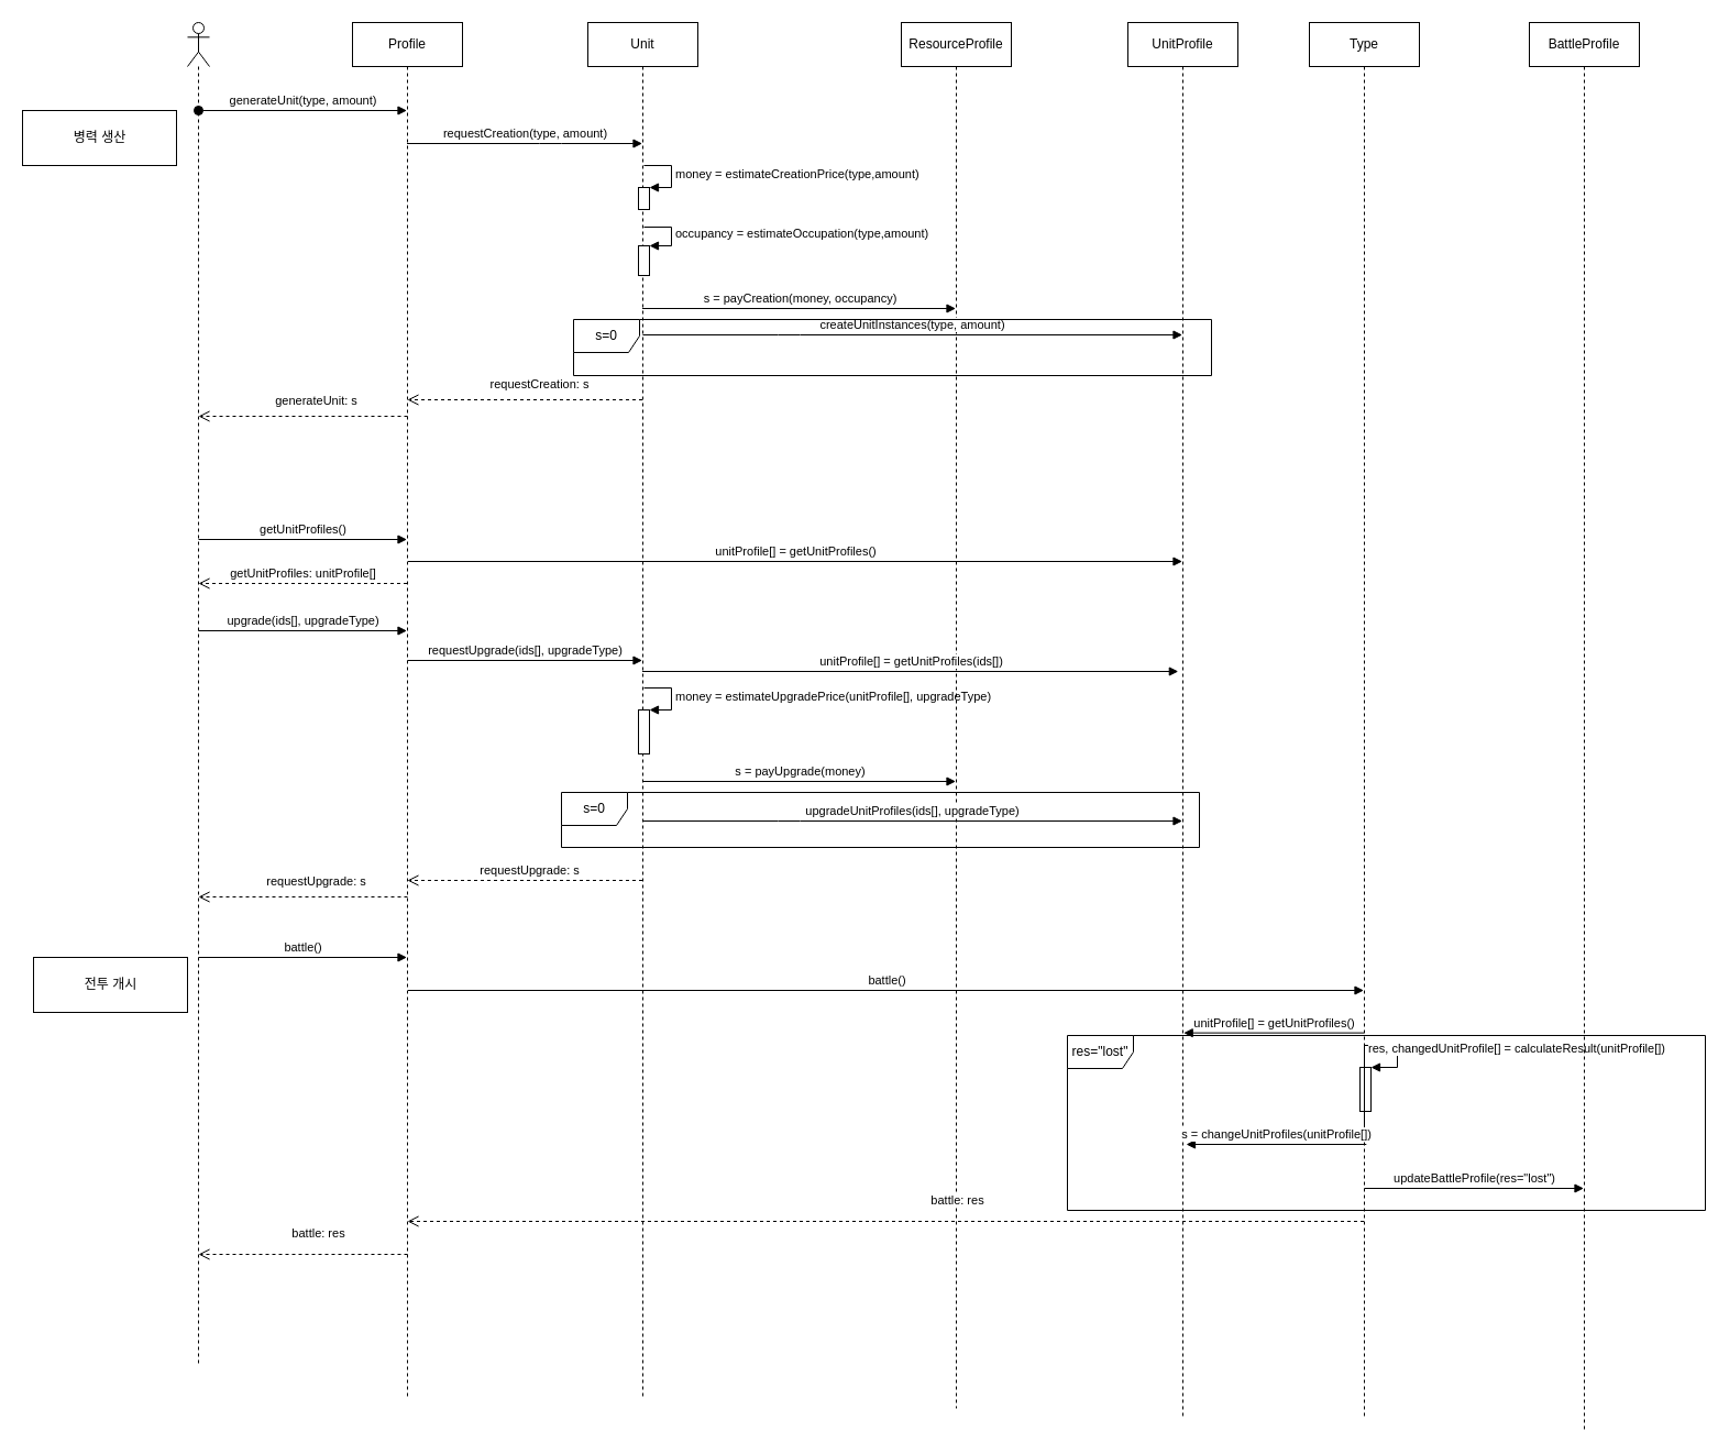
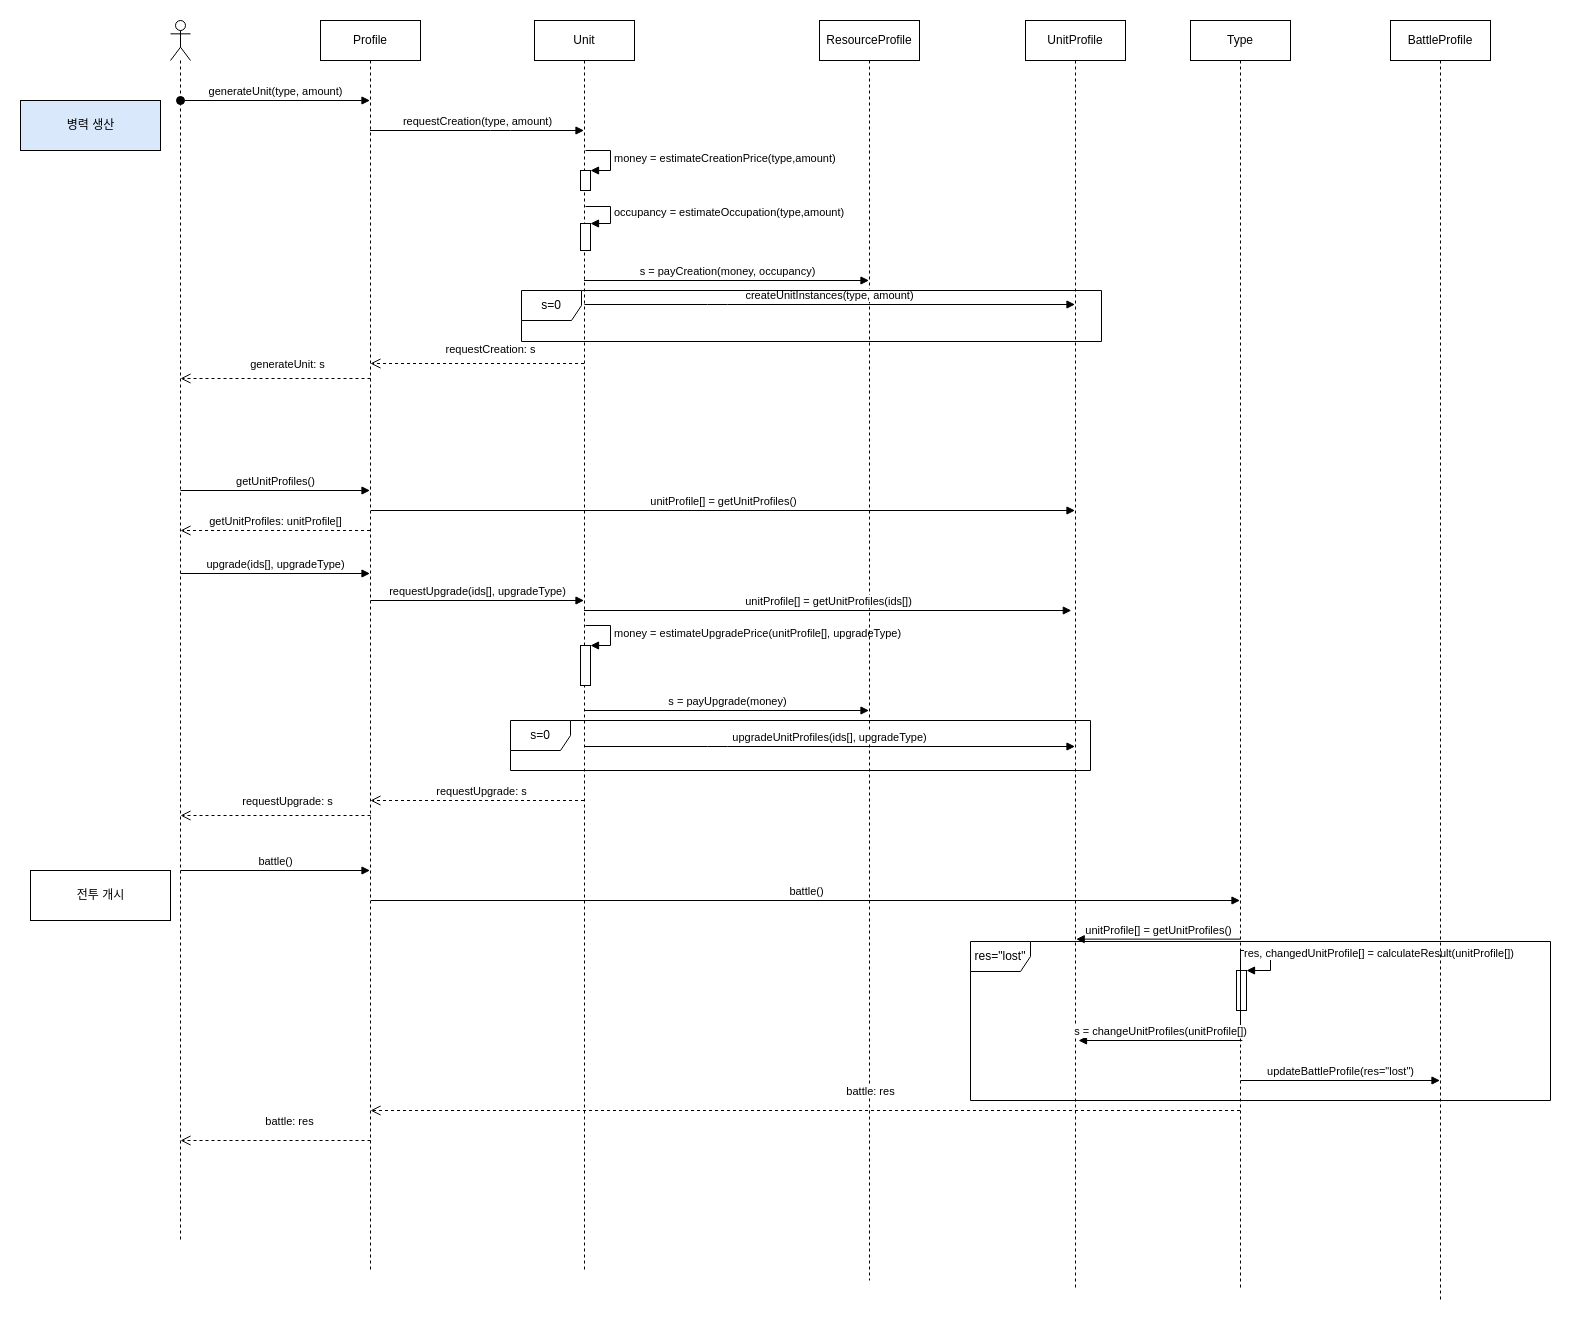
  <mxCell id="0" />
  <mxCell id="1" parent="0" />
  <mxCell id="2" value="" style="shape=umlLifeline;participant=umlActor;perimeter=lifelinePerimeter;whiteSpace=wrap;html=1;container=1;collapsible=0;recursiveResize=0;verticalAlign=top;spacingTop=36;outlineConnect=0;" vertex="1" parent="1"><mxGeometry x="170" y="20" width="20" height="1220" as="geometry" /></mxCell>
  <mxCell id="3" value="generateUnit(type, amount)" style="html=1;verticalAlign=bottom;startArrow=oval;startFill=1;endArrow=block;startSize=8;" edge="1" parent="2" target="7"><mxGeometry width="60" relative="1" as="geometry"><mxPoint x="10" y="80" as="sourcePoint" /><mxPoint x="70" y="80" as="targetPoint" /></mxGeometry></mxCell>
  <mxCell id="4" value="getUnitProfiles()" style="html=1;verticalAlign=bottom;endArrow=block;" edge="1" parent="2" target="7"><mxGeometry width="80" relative="1" as="geometry"><mxPoint x="10" y="470" as="sourcePoint" /><mxPoint x="130" y="470" as="targetPoint" /></mxGeometry></mxCell>
  <mxCell id="5" value="getUnitProfiles: unitProfile[]" style="html=1;verticalAlign=bottom;endArrow=open;dashed=1;endSize=8;" edge="1" parent="2" source="7"><mxGeometry relative="1" as="geometry"><mxPoint x="90" y="510" as="sourcePoint" /><mxPoint x="10" y="510" as="targetPoint" /></mxGeometry></mxCell>
  <mxCell id="6" value="battle()" style="html=1;verticalAlign=bottom;endArrow=block;" edge="1" parent="2" target="7"><mxGeometry width="80" relative="1" as="geometry"><mxPoint x="10" y="850" as="sourcePoint" /><mxPoint x="90" y="850" as="targetPoint" /></mxGeometry></mxCell>
  <mxCell id="7" value="Profile" style="shape=umlLifeline;perimeter=lifelinePerimeter;whiteSpace=wrap;html=1;container=1;collapsible=0;recursiveResize=0;outlineConnect=0;" vertex="1" parent="1"><mxGeometry x="320" y="20" width="100" height="1250" as="geometry" /></mxCell>
  <mxCell id="8" value="requestUpgrade(ids[], upgradeType)" style="html=1;verticalAlign=bottom;endArrow=block;" edge="1" parent="7" target="9"><mxGeometry width="80" relative="1" as="geometry"><mxPoint x="50" y="580" as="sourcePoint" /><mxPoint x="130" y="580" as="targetPoint" /></mxGeometry></mxCell>
  <mxCell id="9" value="Unit" style="shape=umlLifeline;perimeter=lifelinePerimeter;whiteSpace=wrap;html=1;container=1;collapsible=0;recursiveResize=0;outlineConnect=0;" vertex="1" parent="1"><mxGeometry x="534" y="20" width="100" height="1250" as="geometry" /></mxCell>
  <mxCell id="10" value="" style="html=1;points=[];perimeter=orthogonalPerimeter;" vertex="1" parent="9"><mxGeometry x="46" y="150" width="10" height="20" as="geometry" /></mxCell>
  <mxCell id="11" value="money = estimateCreationPrice(type,amount)" style="edgeStyle=orthogonalEdgeStyle;html=1;align=left;spacingLeft=2;endArrow=block;rounded=0;entryX=1;entryY=0;" edge="1" parent="9" target="10"><mxGeometry relative="1" as="geometry"><mxPoint x="51" y="130" as="sourcePoint" /><Array as="points"><mxPoint x="76" y="130" /></Array></mxGeometry></mxCell>
  <mxCell id="12" value="" style="html=1;points=[];perimeter=orthogonalPerimeter;" vertex="1" parent="9"><mxGeometry x="46" y="203" width="10" height="27" as="geometry" /></mxCell>
  <mxCell id="13" value="occupancy = estimateOccupation(type,amount)" style="edgeStyle=orthogonalEdgeStyle;html=1;align=left;spacingLeft=2;endArrow=block;rounded=0;entryX=1;entryY=0;" edge="1" parent="9" target="12"><mxGeometry relative="1" as="geometry"><mxPoint x="51" y="186" as="sourcePoint" /><Array as="points"><mxPoint x="76" y="186" /></Array></mxGeometry></mxCell>
  <mxCell id="14" value="" style="html=1;points=[];perimeter=orthogonalPerimeter;" vertex="1" parent="9"><mxGeometry x="46" y="625" width="10" height="40" as="geometry" /></mxCell>
  <mxCell id="15" value="money = estimateUpgradePrice(unitProfile[], upgradeType)" style="edgeStyle=orthogonalEdgeStyle;html=1;align=left;spacingLeft=2;endArrow=block;rounded=0;entryX=1;entryY=0;" edge="1" parent="9" target="14"><mxGeometry relative="1" as="geometry"><mxPoint x="51" y="605" as="sourcePoint" /><Array as="points"><mxPoint x="76" y="605" /></Array></mxGeometry></mxCell>
  <mxCell id="16" value="requestCreation(type, amount)" style="html=1;verticalAlign=bottom;endArrow=block;" edge="1" parent="1" source="7" target="9"><mxGeometry width="80" relative="1" as="geometry"><mxPoint x="450" y="170" as="sourcePoint" /><mxPoint x="530" y="170" as="targetPoint" /><Array as="points"><mxPoint x="500" y="130" /></Array></mxGeometry></mxCell>
  <mxCell id="17" value="ResourceProfile" style="shape=umlLifeline;perimeter=lifelinePerimeter;whiteSpace=wrap;html=1;container=1;collapsible=0;recursiveResize=0;outlineConnect=0;" vertex="1" parent="1"><mxGeometry x="819" y="20" width="100" height="1260" as="geometry" /></mxCell>
  <mxCell id="18" value="UnitProfile" style="shape=umlLifeline;perimeter=lifelinePerimeter;whiteSpace=wrap;html=1;container=1;collapsible=0;recursiveResize=0;outlineConnect=0;" vertex="1" parent="1"><mxGeometry x="1025" y="20" width="100" height="1270" as="geometry" /></mxCell>
  <mxCell id="19" value="s = payCreation(money, occupancy)" style="html=1;verticalAlign=bottom;endArrow=block;" edge="1" parent="1"><mxGeometry width="80" relative="1" as="geometry"><mxPoint x="583.5" y="280" as="sourcePoint" /><mxPoint x="868.5" y="280" as="targetPoint" /><Array as="points"><mxPoint x="720.5" y="280" /></Array></mxGeometry></mxCell>
  <mxCell id="20" value="createUnitInstances(type, amount)" style="html=1;verticalAlign=bottom;endArrow=block;" edge="1" parent="1"><mxGeometry width="80" relative="1" as="geometry"><mxPoint x="583.929" y="304" as="sourcePoint" /><mxPoint x="1074.5" y="304" as="targetPoint" /><Array as="points"><mxPoint x="717" y="304" /></Array></mxGeometry></mxCell>
  <mxCell id="21" value="requestCreation: s" style="html=1;verticalAlign=bottom;endArrow=open;dashed=1;endSize=8;" edge="1" parent="1"><mxGeometry x="-0.124" y="-5" relative="1" as="geometry"><mxPoint x="583.5" y="363" as="sourcePoint" /><mxPoint x="369.929" y="363" as="targetPoint" /><mxPoint as="offset" /></mxGeometry></mxCell>
  <mxCell id="22" value="generateUnit: s" style="html=1;verticalAlign=bottom;endArrow=open;dashed=1;endSize=8;" edge="1" parent="1"><mxGeometry x="-0.124" y="-5" relative="1" as="geometry"><mxPoint x="370" y="378" as="sourcePoint" /><mxPoint x="179.999" y="378" as="targetPoint" /><mxPoint as="offset" /></mxGeometry></mxCell>
  <mxCell id="23" value="s=0" style="shape=umlFrame;whiteSpace=wrap;html=1;" vertex="1" parent="1"><mxGeometry x="521" y="290" width="580" height="51" as="geometry" /></mxCell>
  <mxCell id="24" value="unitProfile[] = getUnitProfiles()" style="html=1;verticalAlign=bottom;endArrow=block;" edge="1" parent="1" target="18"><mxGeometry width="80" relative="1" as="geometry"><mxPoint x="370.5" y="510" as="sourcePoint" /><mxPoint x="560" y="510" as="targetPoint" /></mxGeometry></mxCell>
  <mxCell id="25" value="upgrade(ids[], upgradeType)" style="html=1;verticalAlign=bottom;endArrow=block;" edge="1" parent="1"><mxGeometry width="80" relative="1" as="geometry"><mxPoint x="180" y="573" as="sourcePoint" /><mxPoint x="369.5" y="573" as="targetPoint" /></mxGeometry></mxCell>
  <mxCell id="26" value="unitProfile[] = getUnitProfiles(ids[])" style="html=1;verticalAlign=bottom;endArrow=block;" edge="1" parent="1" source="9"><mxGeometry width="80" relative="1" as="geometry"><mxPoint x="579.997" y="610" as="sourcePoint" /><mxPoint x="1070.83" y="610" as="targetPoint" /></mxGeometry></mxCell>
  <mxCell id="27" value="s = payUpgrade(money)" style="html=1;verticalAlign=bottom;endArrow=block;" edge="1" parent="1"><mxGeometry width="80" relative="1" as="geometry"><mxPoint x="583.5" y="710" as="sourcePoint" /><mxPoint x="868.5" y="710" as="targetPoint" /><Array as="points"><mxPoint x="720.5" y="710" /></Array></mxGeometry></mxCell>
  <mxCell id="28" value="upgradeUnitProfiles(ids[], upgradeType)" style="html=1;verticalAlign=bottom;endArrow=block;" edge="1" parent="1"><mxGeometry width="80" relative="1" as="geometry"><mxPoint x="583.929" y="746" as="sourcePoint" /><mxPoint x="1074.5" y="746" as="targetPoint" /><Array as="points"><mxPoint x="717" y="746" /></Array></mxGeometry></mxCell>
  <mxCell id="29" value="s=0" style="shape=umlFrame;whiteSpace=wrap;html=1;" vertex="1" parent="1"><mxGeometry x="510" y="720" width="580" height="50" as="geometry" /></mxCell>
  <mxCell id="30" value="requestUpgrade: s" style="html=1;verticalAlign=bottom;endArrow=open;dashed=1;endSize=8;" edge="1" parent="1"><mxGeometry x="-0.031" relative="1" as="geometry"><mxPoint x="583.5" y="800" as="sourcePoint" /><mxPoint x="369.929" y="800" as="targetPoint" /><mxPoint as="offset" /></mxGeometry></mxCell>
  <mxCell id="31" value="requestUpgrade: s" style="html=1;verticalAlign=bottom;endArrow=open;dashed=1;endSize=8;" edge="1" parent="1"><mxGeometry x="-0.124" y="-5" relative="1" as="geometry"><mxPoint x="370" y="815" as="sourcePoint" /><mxPoint x="179.999" y="815" as="targetPoint" /><mxPoint as="offset" /></mxGeometry></mxCell>
  <mxCell id="32" value="Type" style="shape=umlLifeline;perimeter=lifelinePerimeter;whiteSpace=wrap;html=1;container=1;collapsible=0;recursiveResize=0;outlineConnect=0;" vertex="1" parent="1"><mxGeometry x="1190" y="20" width="100" height="1270" as="geometry" /></mxCell>
  <mxCell id="33" value="" style="html=1;points=[];perimeter=orthogonalPerimeter;" vertex="1" parent="32"><mxGeometry x="46" y="950" width="10" height="40" as="geometry" /></mxCell>
  <mxCell id="34" value="res, changedUnitProfile[] = calculateResult(unitProfile[])" style="edgeStyle=orthogonalEdgeStyle;html=1;align=left;spacingLeft=2;endArrow=block;rounded=0;entryX=1;entryY=0;exitX=0.5;exitY=0.795;exitDx=0;exitDy=0;exitPerimeter=0;" edge="1" parent="32" source="32" target="33"><mxGeometry relative="1" as="geometry"><mxPoint x="55" y="930" as="sourcePoint" /><Array as="points"><mxPoint x="80" y="930" /><mxPoint x="80" y="950" /></Array></mxGeometry></mxCell>
  <mxCell id="35" value="updateBattleProfile(res=&quot;lost&quot;)" style="html=1;verticalAlign=bottom;endArrow=block;" edge="1" parent="32" target="37"><mxGeometry width="80" relative="1" as="geometry"><mxPoint x="50" y="1060" as="sourcePoint" /><mxPoint x="130" y="1060" as="targetPoint" /></mxGeometry></mxCell>
  <mxCell id="36" value="battle()" style="html=1;verticalAlign=bottom;endArrow=block;" edge="1" parent="1" target="32"><mxGeometry width="80" relative="1" as="geometry"><mxPoint x="370.5" y="900" as="sourcePoint" /><mxPoint x="560" y="900" as="targetPoint" /></mxGeometry></mxCell>
  <mxCell id="37" value="BattleProfile" style="shape=umlLifeline;perimeter=lifelinePerimeter;whiteSpace=wrap;html=1;container=1;collapsible=0;recursiveResize=0;outlineConnect=0;" vertex="1" parent="1"><mxGeometry x="1390" y="20" width="100" height="1280" as="geometry" /></mxCell>
  <mxCell id="38" value="unitProfile[] = getUnitProfiles()" style="html=1;verticalAlign=bottom;endArrow=block;entryX=0.507;entryY=0.829;entryDx=0;entryDy=0;entryPerimeter=0;" edge="1" parent="1"><mxGeometry width="80" relative="1" as="geometry"><mxPoint x="1239.5" y="938.64" as="sourcePoint" /><mxPoint x="1075.7" y="938.64" as="targetPoint" /></mxGeometry></mxCell>
  <mxCell id="39" value="res=&quot;lost&quot;" style="shape=umlFrame;whiteSpace=wrap;html=1;" vertex="1" parent="1"><mxGeometry x="970" y="941" width="580" height="159" as="geometry" /></mxCell>
  <mxCell id="40" value="s = changeUnitProfiles(unitProfile[])" style="html=1;verticalAlign=bottom;endArrow=block;entryX=0.507;entryY=0.829;entryDx=0;entryDy=0;entryPerimeter=0;" edge="1" parent="1"><mxGeometry width="80" relative="1" as="geometry"><mxPoint x="1241.8" y="1040" as="sourcePoint" /><mxPoint x="1078" y="1040" as="targetPoint" /></mxGeometry></mxCell>
- <mxCell id="41" value="병력 생산" style="html=1;" vertex="1" parent="1"><mxGeometry x="20" y="100" width="140" height="50" as="geometry" /></mxCell>
+ <mxCell id="41" value="병력 생산" style="html=1;fillColor=#dae8fc;" vertex="1" parent="1"><mxGeometry x="20" y="100" width="140" height="50" as="geometry" /></mxCell>
  <mxCell id="42" value="전투 개시" style="html=1;" vertex="1" parent="1"><mxGeometry x="30" y="870" width="140" height="50" as="geometry" /></mxCell>
  <mxCell id="43" value="battle: res" style="html=1;verticalAlign=bottom;endArrow=open;dashed=1;endSize=8;" edge="1" parent="1" source="32"><mxGeometry x="-0.15" y="-10" relative="1" as="geometry"><mxPoint x="370" y="1110" as="sourcePoint" /><mxPoint x="370" y="1110" as="targetPoint" /><mxPoint as="offset" /></mxGeometry></mxCell>
  <mxCell id="44" value="battle: res" style="html=1;verticalAlign=bottom;endArrow=open;dashed=1;endSize=8;" edge="1" parent="1"><mxGeometry x="-0.15" y="-10" relative="1" as="geometry"><mxPoint x="370" y="1140" as="sourcePoint" /><mxPoint x="180" y="1140" as="targetPoint" /><mxPoint as="offset" /></mxGeometry></mxCell>
